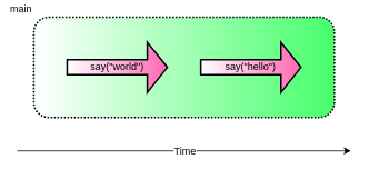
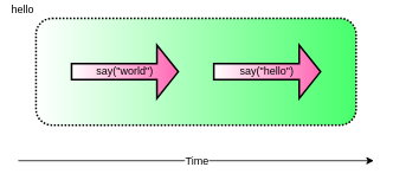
  <mxCell id="0" />
  <mxCell id="1" parent="0" />
  <mxCell id="2" value="" style="endArrow=classic;html=1;" edge="1" parent="1"><mxGeometry width="50" height="50" relative="1" as="geometry"><mxPoint x="20" y="180" as="sourcePoint" /><mxPoint x="420" y="180" as="targetPoint" /></mxGeometry></mxCell>
  <mxCell id="3" value="Time" style="text;html=1;align=center;verticalAlign=middle;resizable=0;points=[];labelBackgroundColor=#ffffff;" vertex="1" connectable="0" parent="2"><mxGeometry x="-0.055" y="-1" relative="1" as="geometry"><mxPoint x="11" y="-1" as="offset" /></mxGeometry></mxCell>
- <mxCell id="4" value="main" style="rounded=1;whiteSpace=wrap;html=1;dashed=1;dashPattern=1 1;strokeWidth=2;gradientColor=#47FF6C;gradientDirection=east;align=right;verticalAlign=bottom;labelPosition=left;verticalLabelPosition=top;" vertex="1" parent="1"><mxGeometry x="40" y="20" width="360" height="120" as="geometry" /></mxCell>
+ <mxCell id="4" value="hello" style="rounded=1;whiteSpace=wrap;html=1;dashed=1;dashPattern=1 1;strokeWidth=2;gradientColor=#47FF6C;gradientDirection=east;align=right;verticalAlign=bottom;labelPosition=left;verticalLabelPosition=top;" vertex="1" parent="1"><mxGeometry x="40" y="20" width="360" height="120" as="geometry" /></mxCell>
  <mxCell id="5" value="say(&quot;world&quot;)" style="shape=singleArrow;whiteSpace=wrap;html=1;strokeWidth=2;align=center;gradientColor=#FF66B3;gradientDirection=east;" vertex="1" parent="1"><mxGeometry x="80" y="50" width="120" height="60" as="geometry" /></mxCell>
  <mxCell id="6" value="say(&quot;hello&quot;)" style="shape=singleArrow;whiteSpace=wrap;html=1;strokeWidth=2;align=center;gradientColor=#FF66B3;gradientDirection=east;" vertex="1" parent="1"><mxGeometry x="240" y="50" width="120" height="60" as="geometry" /></mxCell>
